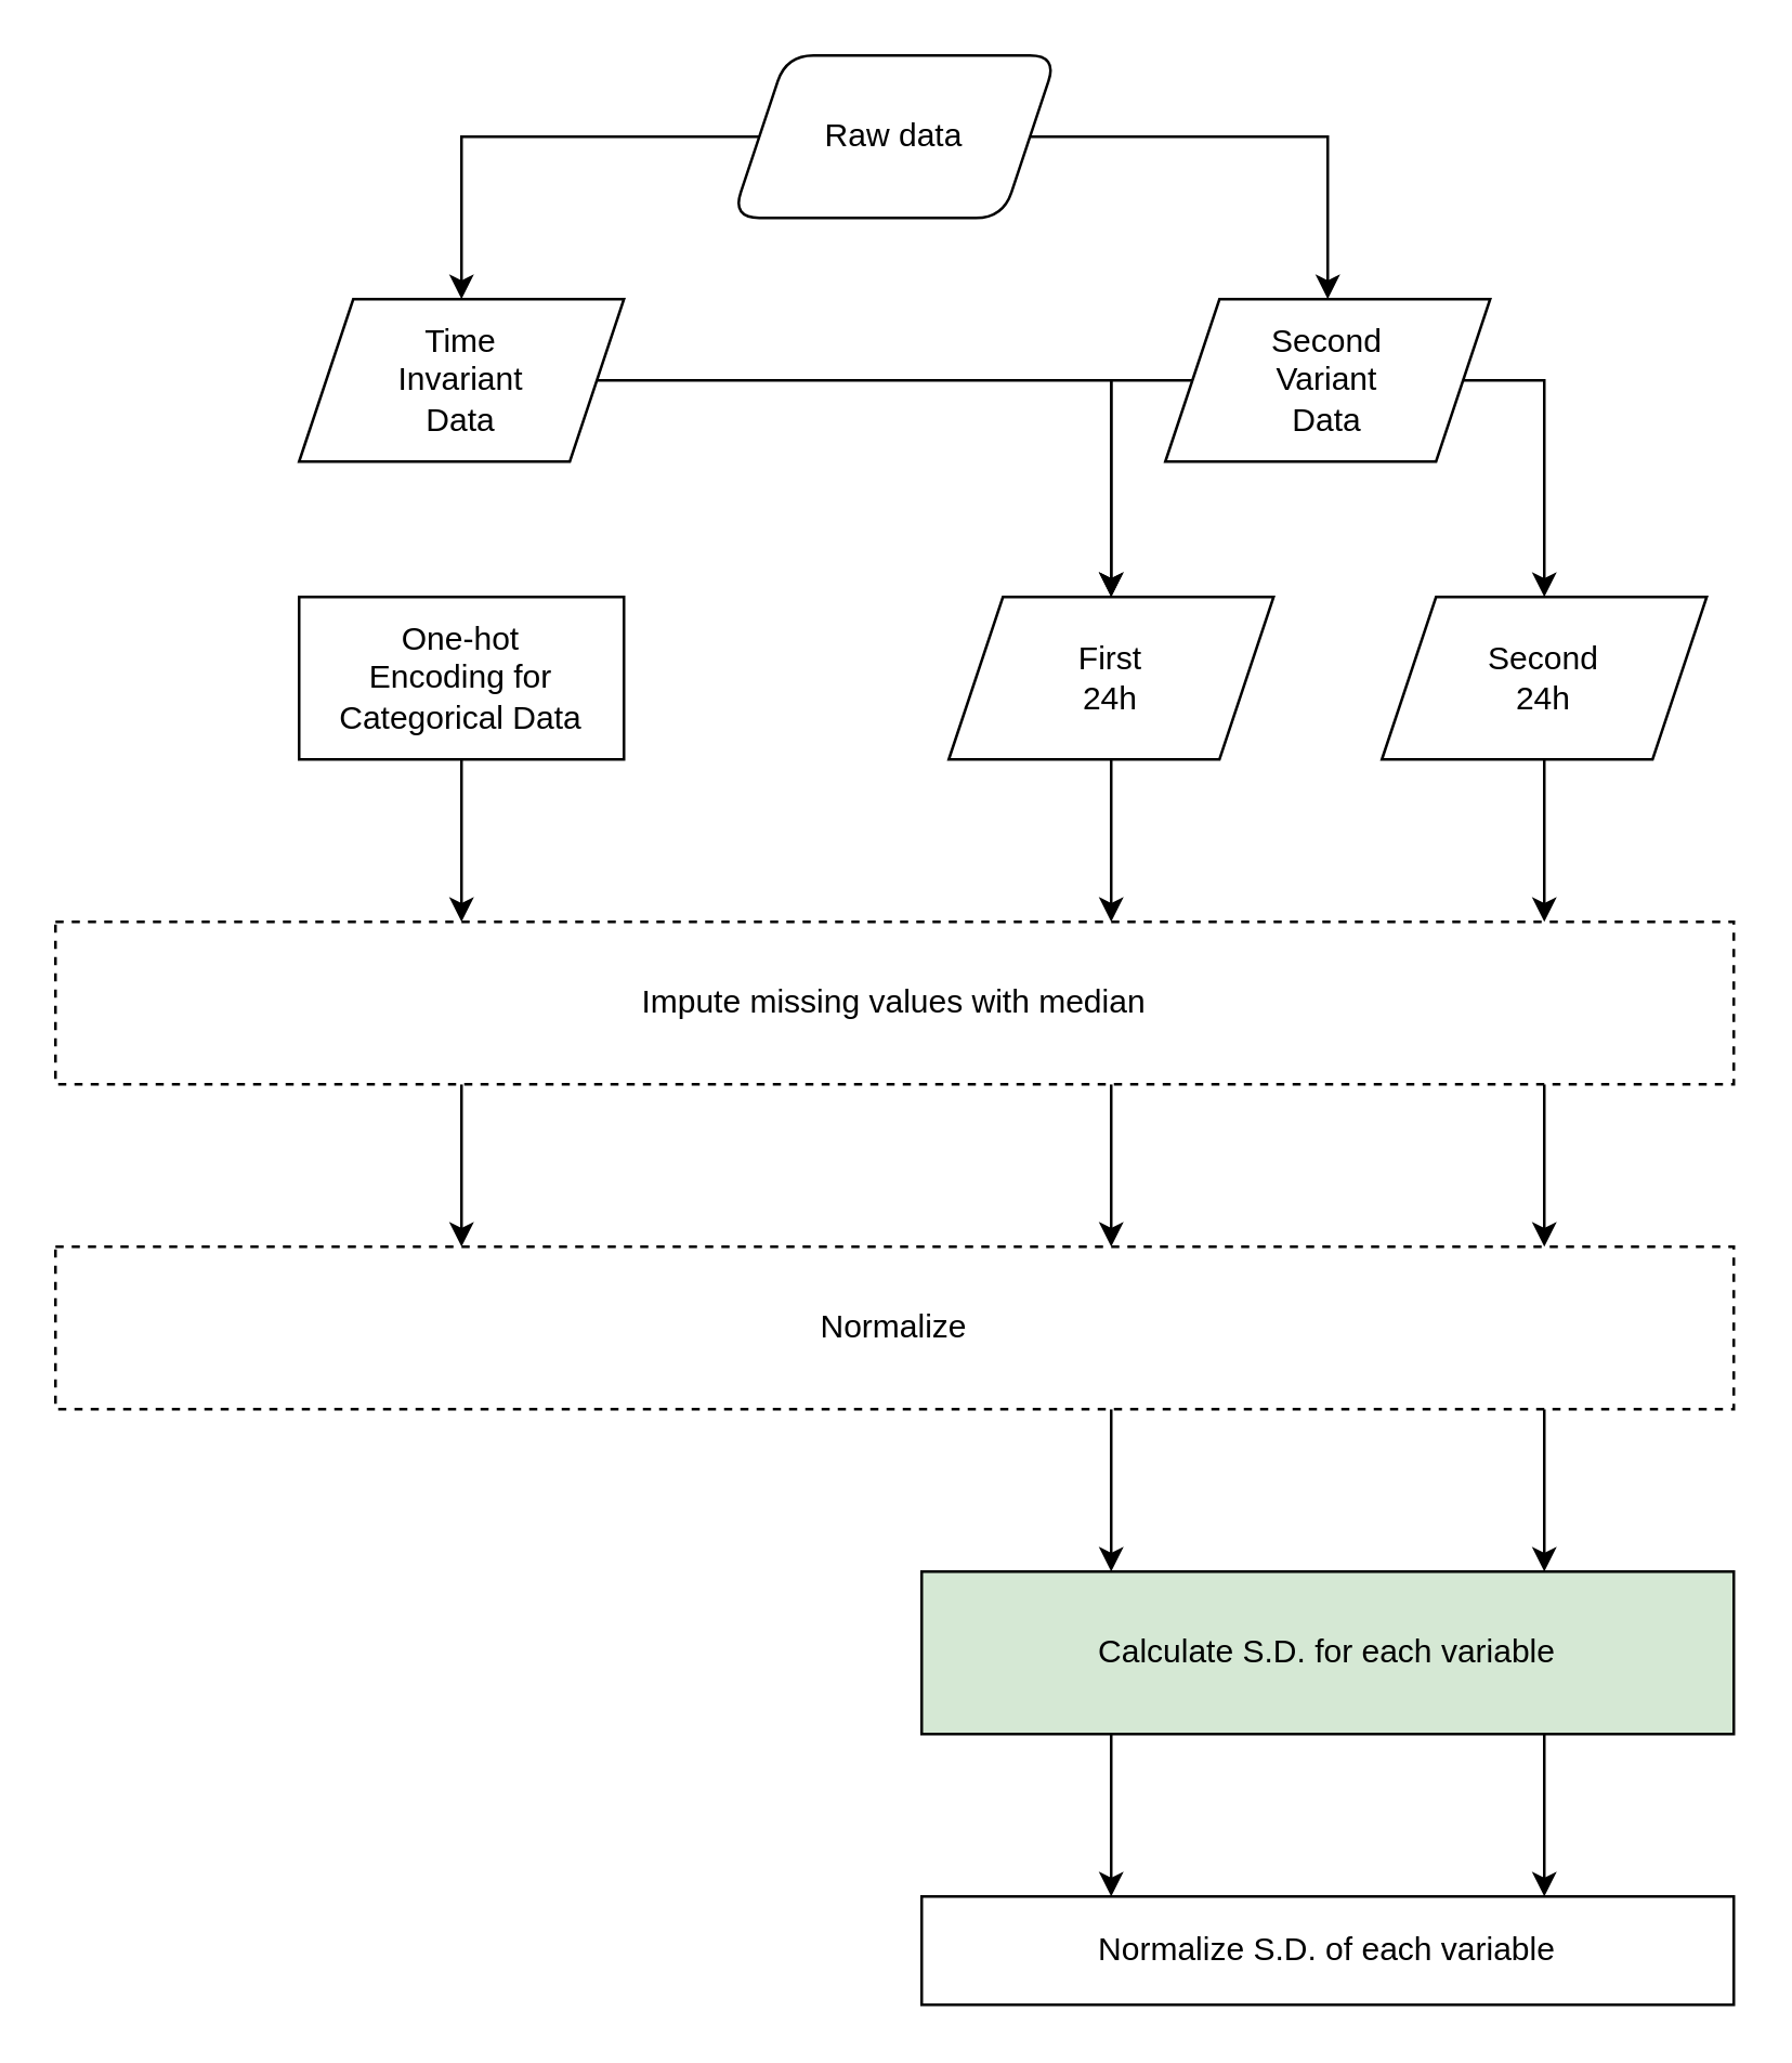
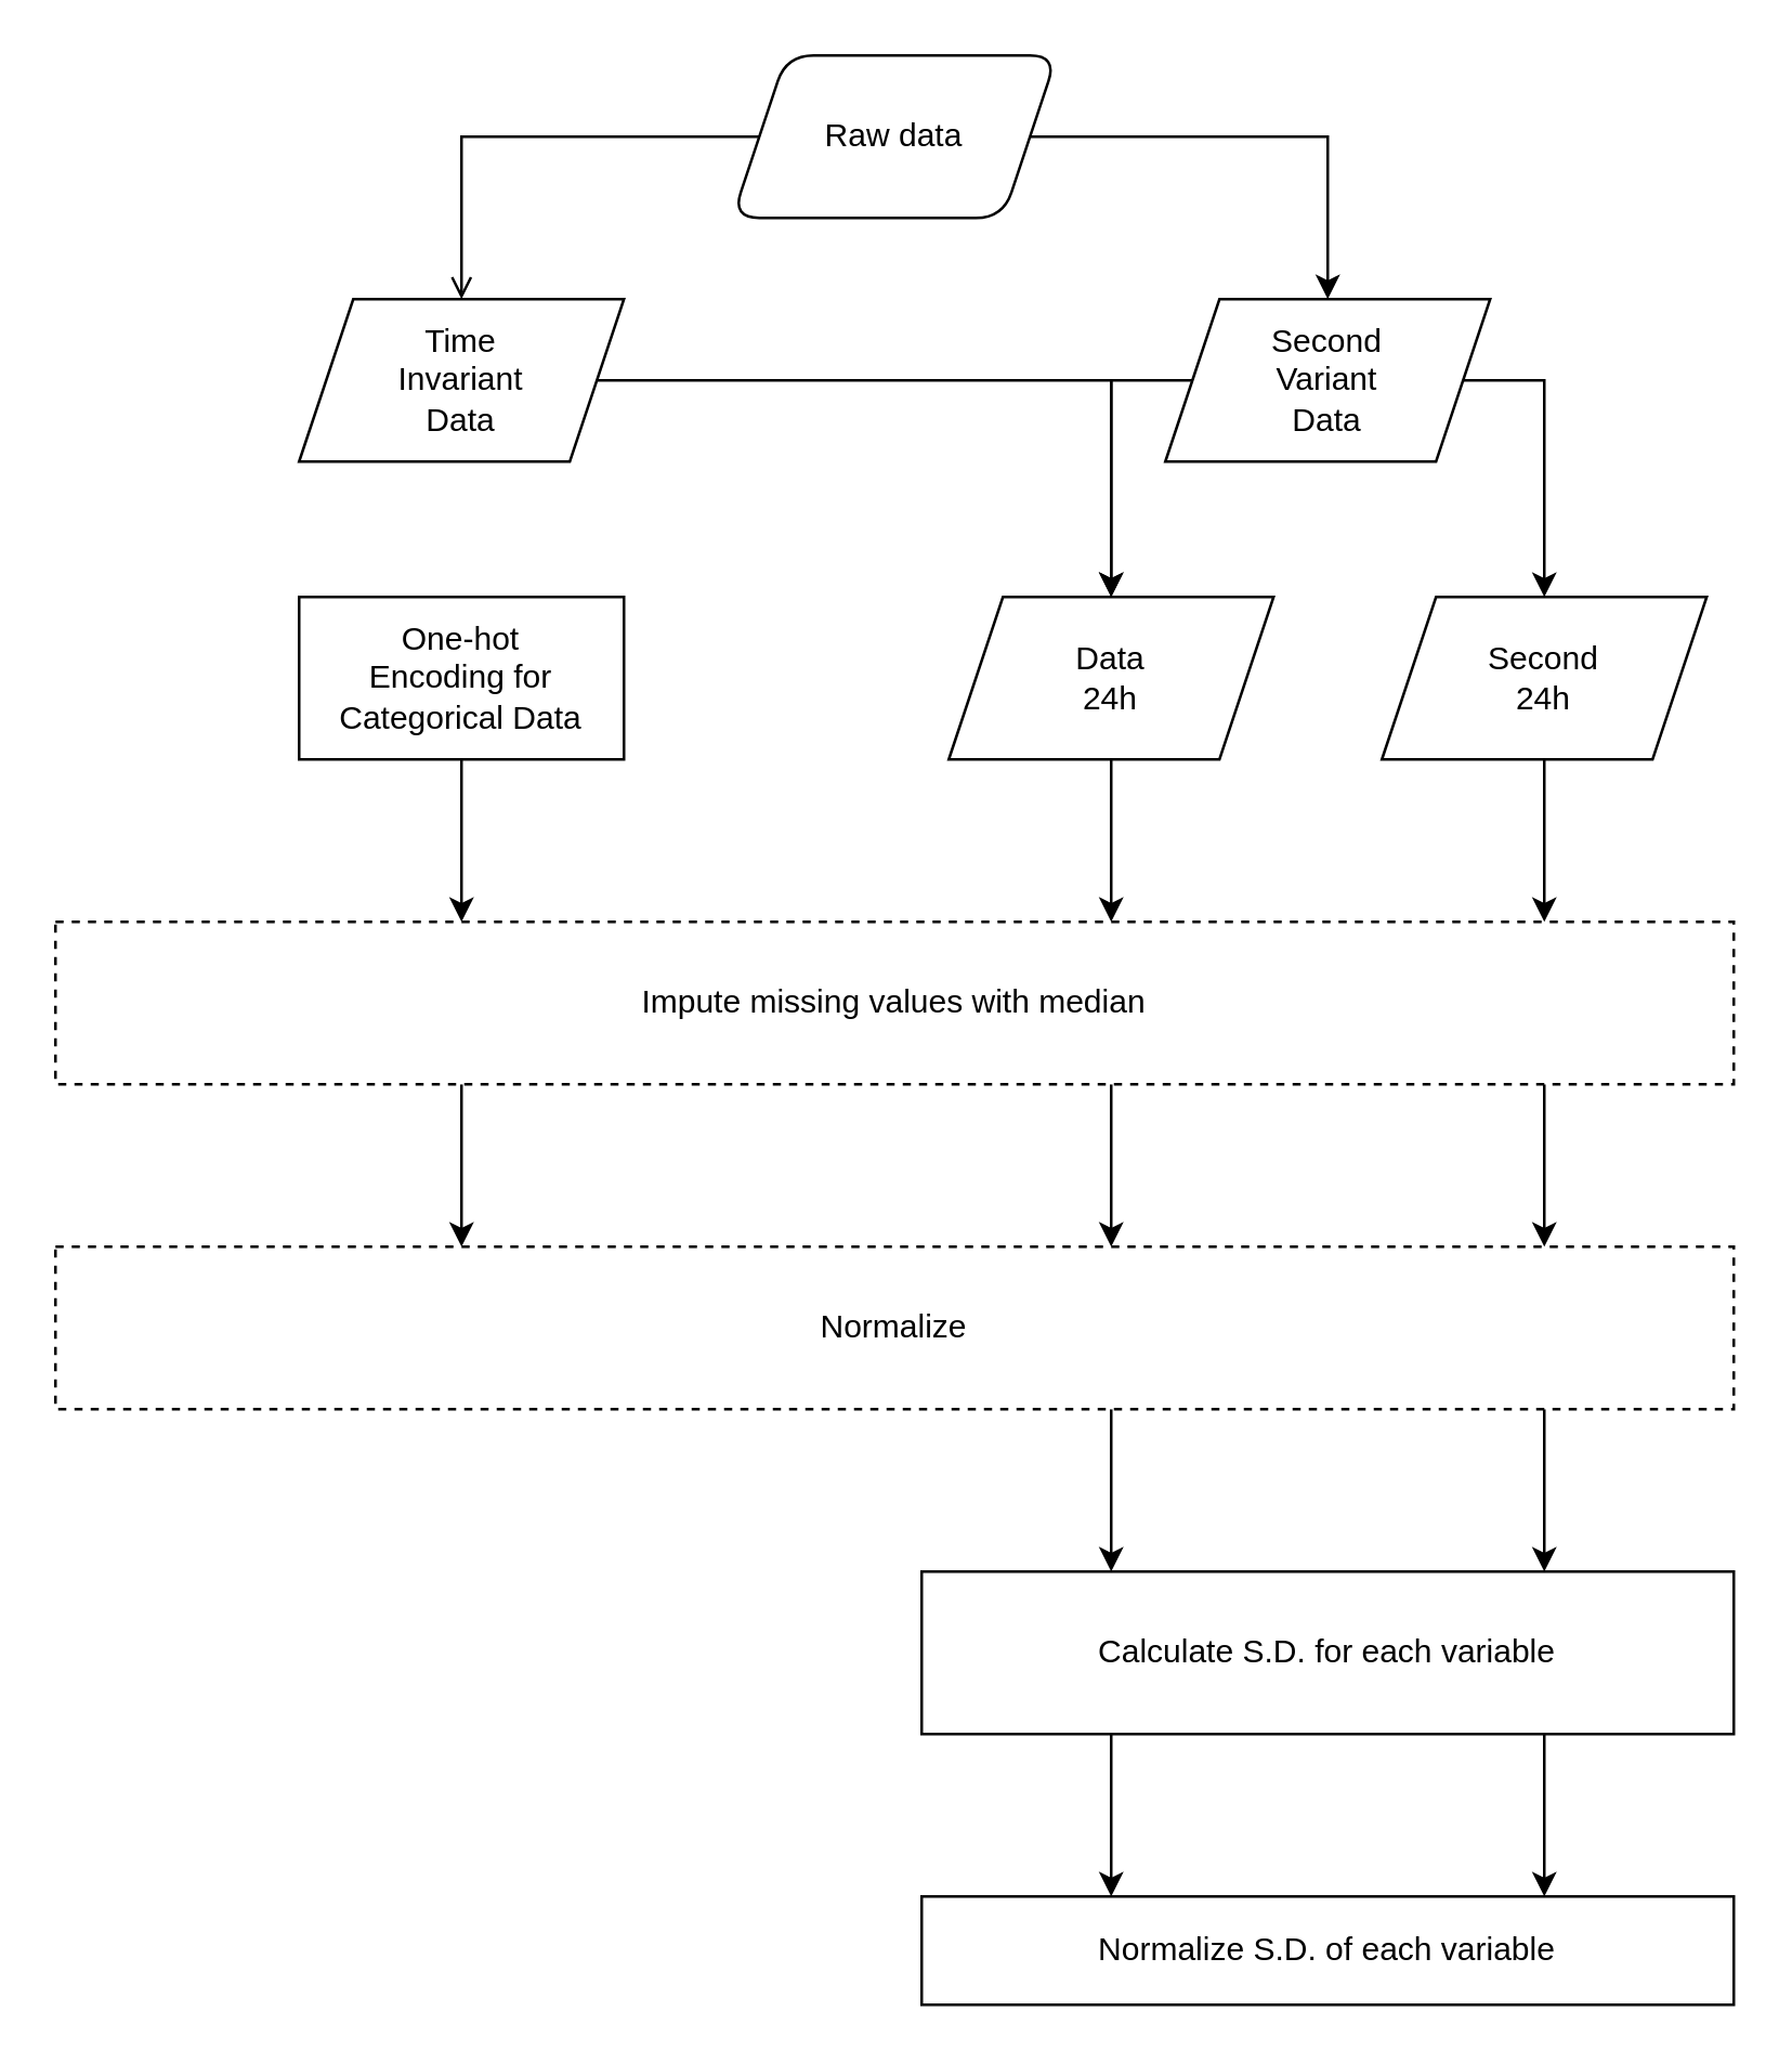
  <mxCell id="0" />
  <mxCell id="1" parent="0" />
- <mxCell id="2" style="edgeStyle=orthogonalEdgeStyle;rounded=0;orthogonalLoop=1;jettySize=auto;html=1;" edge="1" parent="1" source="4" target="6"><mxGeometry relative="1" as="geometry" /></mxCell>
+ <mxCell id="2" style="edgeStyle=orthogonalEdgeStyle;rounded=0;orthogonalLoop=1;jettySize=auto;html=1;endArrow=open;" edge="1" parent="1" source="4" target="6"><mxGeometry relative="1" as="geometry" /></mxCell>
  <mxCell id="3" style="edgeStyle=orthogonalEdgeStyle;rounded=0;orthogonalLoop=1;jettySize=auto;html=1;" edge="1" parent="1" source="4" target="9"><mxGeometry relative="1" as="geometry" /></mxCell>
  <mxCell id="4" value="Raw data" style="rounded=1;whiteSpace=wrap;html=1;shape=parallelogram;perimeter=parallelogramPerimeter;fixedSize=1;" vertex="1" parent="1"><mxGeometry x="270" y="20" width="120" height="60" as="geometry" /></mxCell>
  <mxCell id="5" value="" style="edgeStyle=orthogonalEdgeStyle;rounded=0;orthogonalLoop=1;jettySize=auto;html=1;" edge="1" parent="1" source="6" target="11"><mxGeometry relative="1" as="geometry" /></mxCell>
  <mxCell id="6" value="Time&lt;div&gt;Invariant&lt;br&gt;Data&lt;/div&gt;" style="shape=parallelogram;perimeter=parallelogramPerimeter;whiteSpace=wrap;html=1;fixedSize=1;" vertex="1" parent="1"><mxGeometry x="110" y="110" width="120" height="60" as="geometry" /></mxCell>
  <mxCell id="7" style="edgeStyle=orthogonalEdgeStyle;rounded=0;orthogonalLoop=1;jettySize=auto;html=1;" edge="1" parent="1" source="9" target="11"><mxGeometry relative="1" as="geometry"><Array as="points"><mxPoint x="410" y="140" /></Array></mxGeometry></mxCell>
  <mxCell id="8" style="edgeStyle=orthogonalEdgeStyle;rounded=0;orthogonalLoop=1;jettySize=auto;html=1;" edge="1" parent="1" source="9" target="13"><mxGeometry relative="1" as="geometry"><Array as="points"><mxPoint x="570" y="140" /></Array></mxGeometry></mxCell>
  <mxCell id="9" value="Second&lt;div&gt;Variant&lt;/div&gt;&lt;div&gt;Data&lt;/div&gt;" style="shape=parallelogram;perimeter=parallelogramPerimeter;whiteSpace=wrap;html=1;fixedSize=1;" vertex="1" parent="1"><mxGeometry x="430" y="110" width="120" height="60" as="geometry" /></mxCell>
  <mxCell id="10" style="edgeStyle=orthogonalEdgeStyle;rounded=0;orthogonalLoop=1;jettySize=auto;html=1;" edge="1" parent="1" source="11" target="17"><mxGeometry relative="1" as="geometry"><Array as="points"><mxPoint x="410" y="320" /><mxPoint x="410" y="320" /></Array></mxGeometry></mxCell>
- <mxCell id="11" value="First&lt;div&gt;24h&lt;/div&gt;" style="shape=parallelogram;perimeter=parallelogramPerimeter;whiteSpace=wrap;html=1;fixedSize=1;" vertex="1" parent="1"><mxGeometry x="350" y="220" width="120" height="60" as="geometry" /></mxCell>
+ <mxCell id="11" value="Data&lt;div&gt;24h&lt;/div&gt;" style="shape=parallelogram;perimeter=parallelogramPerimeter;whiteSpace=wrap;html=1;fixedSize=1;" vertex="1" parent="1"><mxGeometry x="350" y="220" width="120" height="60" as="geometry" /></mxCell>
  <mxCell id="12" style="edgeStyle=orthogonalEdgeStyle;rounded=0;orthogonalLoop=1;jettySize=auto;html=1;" edge="1" parent="1" source="13" target="17"><mxGeometry relative="1" as="geometry"><Array as="points"><mxPoint x="570" y="330" /><mxPoint x="570" y="330" /></Array></mxGeometry></mxCell>
  <mxCell id="13" value="Second&lt;div&gt;24h&lt;/div&gt;" style="shape=parallelogram;perimeter=parallelogramPerimeter;whiteSpace=wrap;html=1;fixedSize=1;" vertex="1" parent="1"><mxGeometry x="510" y="220" width="120" height="60" as="geometry" /></mxCell>
  <mxCell id="14" style="edgeStyle=orthogonalEdgeStyle;rounded=0;orthogonalLoop=1;jettySize=auto;html=1;" edge="1" parent="1" source="17" target="20"><mxGeometry relative="1" as="geometry"><Array as="points"><mxPoint x="170" y="420" /><mxPoint x="170" y="420" /></Array></mxGeometry></mxCell>
  <mxCell id="15" style="edgeStyle=orthogonalEdgeStyle;rounded=0;orthogonalLoop=1;jettySize=auto;html=1;" edge="1" parent="1" source="17" target="20"><mxGeometry relative="1" as="geometry"><Array as="points"><mxPoint x="570" y="430" /><mxPoint x="570" y="430" /></Array></mxGeometry></mxCell>
  <mxCell id="16" style="edgeStyle=orthogonalEdgeStyle;rounded=0;orthogonalLoop=1;jettySize=auto;html=1;" edge="1" parent="1" source="17" target="20"><mxGeometry relative="1" as="geometry"><Array as="points"><mxPoint x="410" y="430" /><mxPoint x="410" y="430" /></Array></mxGeometry></mxCell>
  <mxCell id="17" value="Impute missing values with median" style="rounded=0;whiteSpace=wrap;html=1;dashed=1;" vertex="1" parent="1"><mxGeometry x="20" y="340" width="620" height="60" as="geometry" /></mxCell>
  <mxCell id="18" style="edgeStyle=orthogonalEdgeStyle;rounded=0;orthogonalLoop=1;jettySize=auto;html=1;" edge="1" parent="1" source="20" target="24"><mxGeometry relative="1" as="geometry"><Array as="points"><mxPoint x="410" y="540" /><mxPoint x="410" y="540" /></Array></mxGeometry></mxCell>
  <mxCell id="19" style="edgeStyle=orthogonalEdgeStyle;rounded=0;orthogonalLoop=1;jettySize=auto;html=1;" edge="1" parent="1" source="20" target="24"><mxGeometry relative="1" as="geometry"><Array as="points"><mxPoint x="570" y="540" /><mxPoint x="570" y="540" /></Array></mxGeometry></mxCell>
  <mxCell id="20" value="Normalize" style="rounded=0;whiteSpace=wrap;html=1;dashed=1;" vertex="1" parent="1"><mxGeometry x="20" y="460" width="620" height="60" as="geometry" /></mxCell>
  <mxCell id="21" style="edgeStyle=orthogonalEdgeStyle;rounded=0;orthogonalLoop=1;jettySize=auto;html=1;" edge="1" parent="1" source="22" target="17"><mxGeometry relative="1" as="geometry"><Array as="points"><mxPoint x="170" y="320" /><mxPoint x="170" y="320" /></Array></mxGeometry></mxCell>
  <mxCell id="22" value="One-hot&lt;div&gt;Encoding for&lt;/div&gt;&lt;div&gt;Categorical Data&lt;/div&gt;" style="rounded=0;whiteSpace=wrap;html=1;" vertex="1" parent="1"><mxGeometry x="110" y="220" width="120" height="60" as="geometry" /></mxCell>
  <mxCell id="23" style="edgeStyle=orthogonalEdgeStyle;rounded=0;orthogonalLoop=1;jettySize=auto;html=1;" edge="1" parent="1" source="24" target="25"><mxGeometry relative="1" as="geometry"><Array as="points"><mxPoint x="410" y="670" /><mxPoint x="410" y="670" /></Array></mxGeometry></mxCell>
- <mxCell id="24" value="Calculate S.D. for each variable" style="rounded=0;whiteSpace=wrap;html=1;fillColor=#d5e8d4;" vertex="1" parent="1"><mxGeometry x="340" y="580" width="300" height="60" as="geometry" /></mxCell>
+ <mxCell id="24" value="Calculate S.D. for each variable" style="rounded=0;whiteSpace=wrap;html=1;" vertex="1" parent="1"><mxGeometry x="340" y="580" width="300" height="60" as="geometry" /></mxCell>
  <mxCell id="25" value="Normalize S.D. of each variable" style="rounded=0;whiteSpace=wrap;html=1;" vertex="1" parent="1"><mxGeometry x="340" y="700" width="300" height="40" as="geometry" /></mxCell>
  <mxCell id="26" style="edgeStyle=orthogonalEdgeStyle;rounded=0;orthogonalLoop=1;jettySize=auto;html=1;" edge="1" parent="1" source="24" target="25"><mxGeometry relative="1" as="geometry"><mxPoint x="410" y="640" as="sourcePoint" /><mxPoint x="410" y="700" as="targetPoint" /><Array as="points"><mxPoint x="570" y="670" /><mxPoint x="570" y="670" /></Array></mxGeometry></mxCell>
